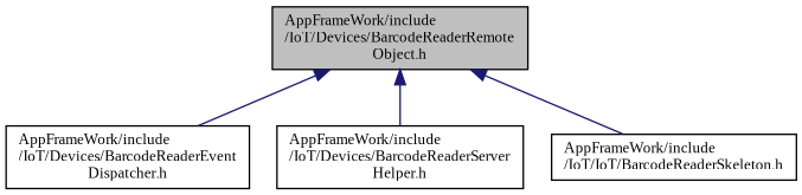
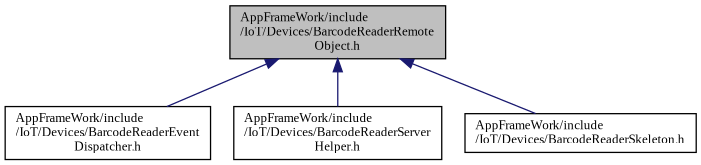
  digraph {
    fontname="Liberation Serif"
    node [color=black fillcolor=white fontname="Liberation Serif" fontsize=10 shape=record style=filled]
    edge [color=midnightblue dir=back fontname="Liberation Serif" fontsize=10 labelfontname=Helvetica labelfontsize=10 style=solid]
    n1 [fillcolor=grey75 fontcolor=black height=0.2 label="AppFrameWork/include\l/IoT/Devices/BarcodeReaderRemote\lObject.h" width=0.4]
    n2 [height=0.2 label="AppFrameWork/include\l/IoT/Devices/BarcodeReaderEvent\lDispatcher.h" width=0.4]
    n3 [height=0.2 label="AppFrameWork/include\l/IoT/Devices/BarcodeReaderServer\lHelper.h" width=0.4]
-   n4 [height=0.2 label="AppFrameWork/include\l/IoT/IoT/BarcodeReaderSkeleton.h" width=0.4]
+   n4 [height=0.2 label="AppFrameWork/include\l/IoT/Devices/BarcodeReaderSkeleton.h" width=0.4]
    n1 -> n2
    n1 -> n3
    n1 -> n4
  }
